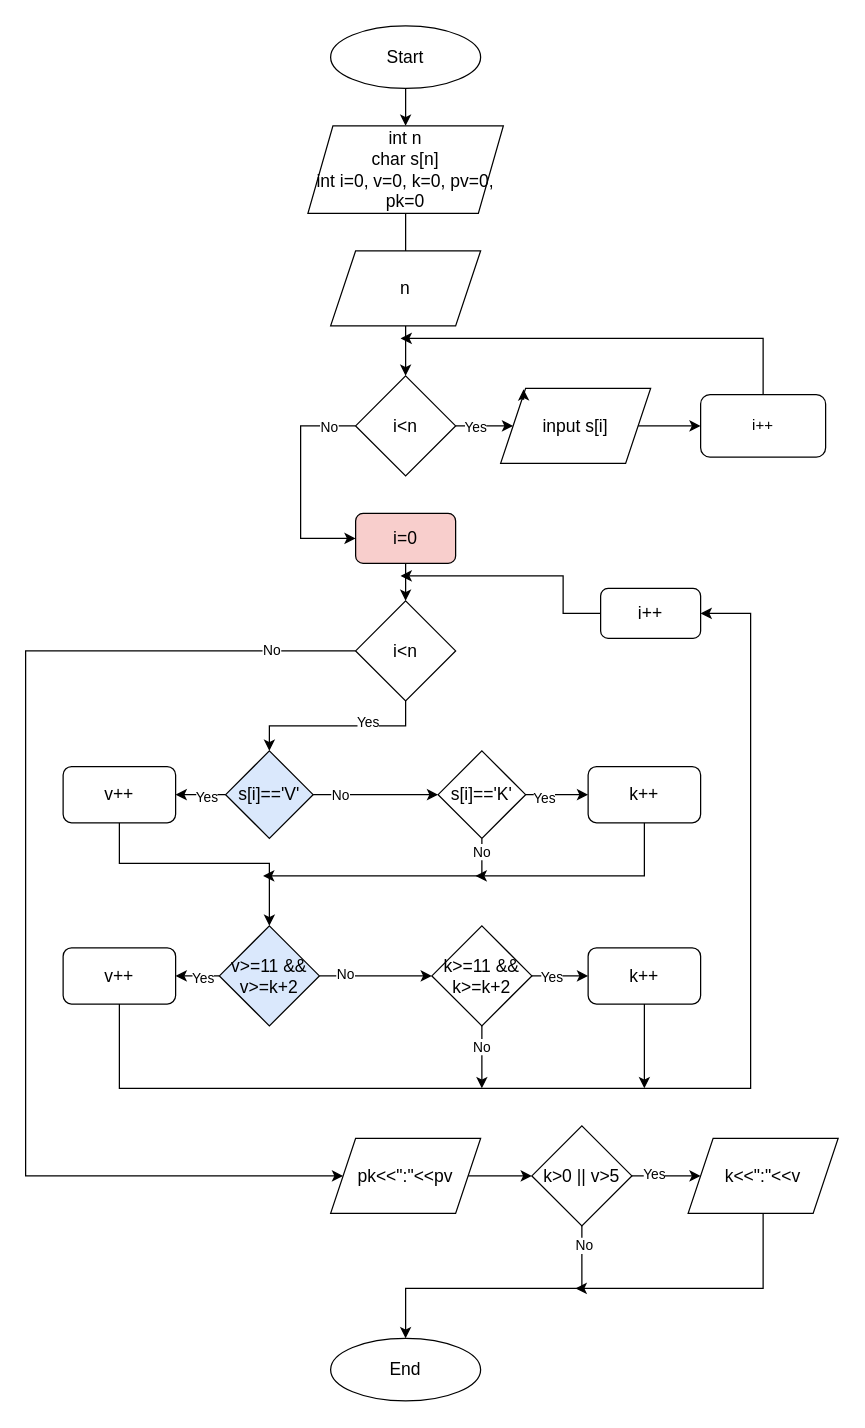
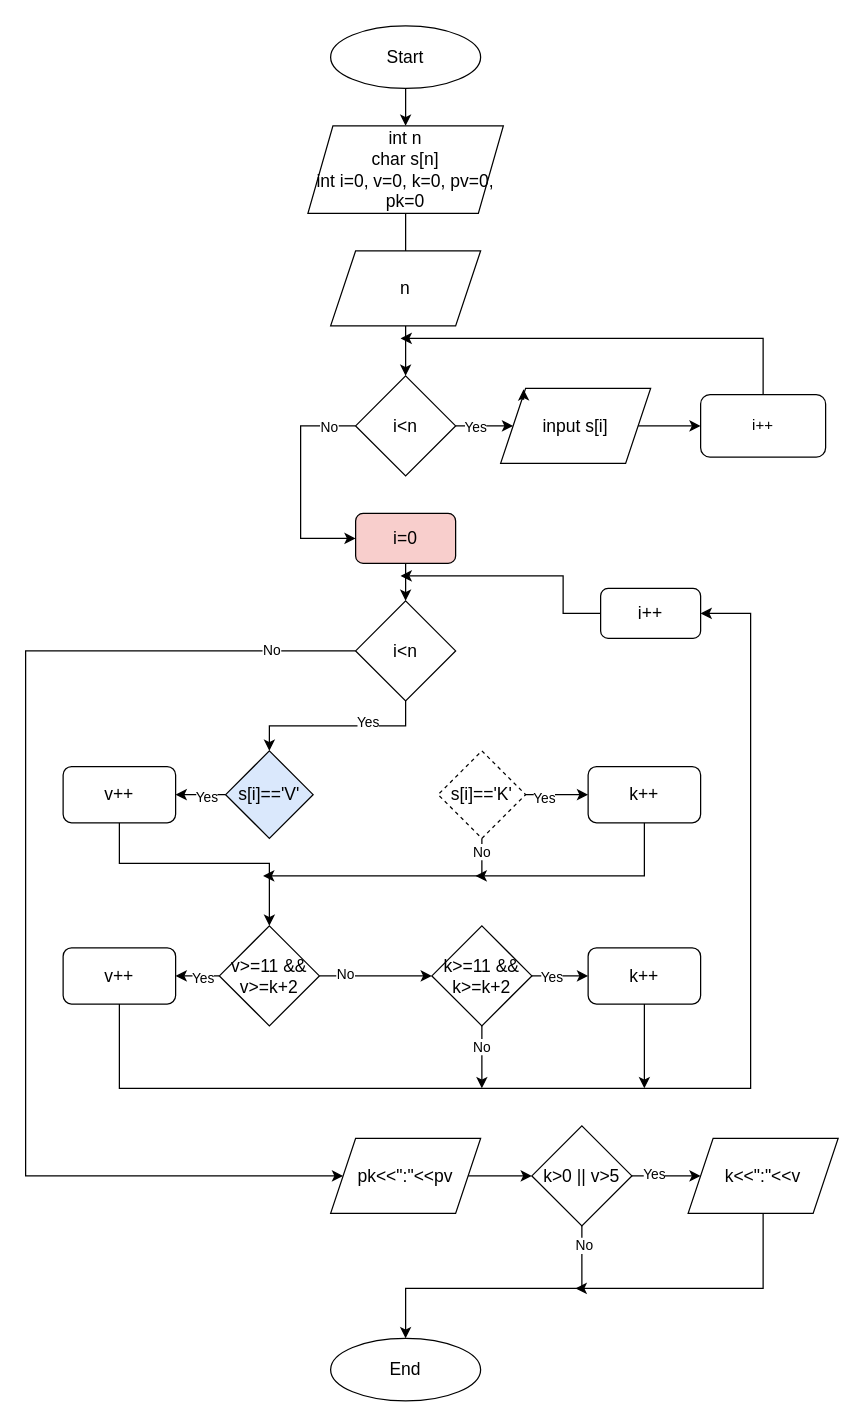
  <mxCell id="0" />
  <mxCell id="1" parent="0" />
  <mxCell id="2" value="&lt;font style=&quot;font-size: 14px;&quot;&gt;End&lt;/font&gt;" style="ellipse;whiteSpace=wrap;html=1;" vertex="1" parent="1"><mxGeometry x="264" y="1070" width="120" height="50" as="geometry" /></mxCell>
  <mxCell id="3" style="edgeStyle=orthogonalEdgeStyle;rounded=0;orthogonalLoop=1;jettySize=auto;html=1;exitX=0.5;exitY=1;exitDx=0;exitDy=0;entryX=0.5;entryY=0;entryDx=0;entryDy=0;" edge="1" parent="1" source="4" target="6"><mxGeometry relative="1" as="geometry"><mxPoint x="324" y="110" as="targetPoint" /></mxGeometry></mxCell>
  <mxCell id="4" value="&lt;font style=&quot;font-size: 14px;&quot;&gt;Start&lt;/font&gt;" style="ellipse;whiteSpace=wrap;html=1;" vertex="1" parent="1"><mxGeometry x="264" y="20" width="120" height="50" as="geometry" /></mxCell>
  <mxCell id="5" style="edgeStyle=orthogonalEdgeStyle;rounded=0;orthogonalLoop=1;jettySize=auto;html=1;exitX=0.5;exitY=1;exitDx=0;exitDy=0;entryX=0.5;entryY=0;entryDx=0;entryDy=0;" edge="1" parent="1" source="6"><mxGeometry relative="1" as="geometry"><mxPoint x="324" y="230" as="targetPoint" /></mxGeometry></mxCell>
  <mxCell id="6" value="&lt;span style=&quot;font-size: 14px;&quot;&gt;int n&lt;/span&gt;&lt;div&gt;&lt;span style=&quot;font-size: 14px;&quot;&gt;char s[n]&lt;/span&gt;&lt;/div&gt;&lt;div&gt;&lt;span style=&quot;font-size: 14px;&quot;&gt;int i=0, v=0, k=0, pv=0, pk=0&lt;/span&gt;&lt;/div&gt;" style="shape=parallelogram;perimeter=parallelogramPerimeter;whiteSpace=wrap;html=1;fixedSize=1;" vertex="1" parent="1"><mxGeometry x="245.84" y="100" width="156.33" height="70" as="geometry" /></mxCell>
  <mxCell id="7" style="edgeStyle=orthogonalEdgeStyle;rounded=0;orthogonalLoop=1;jettySize=auto;html=1;exitX=0.5;exitY=1;exitDx=0;exitDy=0;entryX=0.5;entryY=0;entryDx=0;entryDy=0;" edge="1" parent="1" source="8" target="13"><mxGeometry relative="1" as="geometry" /></mxCell>
  <mxCell id="8" value="&lt;font style=&quot;font-size: 14px;&quot;&gt;n&lt;/font&gt;" style="shape=parallelogram;perimeter=parallelogramPerimeter;whiteSpace=wrap;html=1;fixedSize=1;" vertex="1" parent="1"><mxGeometry x="264" y="200" width="120" height="60" as="geometry" /></mxCell>
  <mxCell id="9" style="edgeStyle=orthogonalEdgeStyle;rounded=0;orthogonalLoop=1;jettySize=auto;html=1;exitX=1;exitY=0.5;exitDx=0;exitDy=0;entryX=0;entryY=0.5;entryDx=0;entryDy=0;" edge="1" parent="1" source="13" target="15"><mxGeometry relative="1" as="geometry" /></mxCell>
  <mxCell id="10" value="Yes" style="edgeLabel;html=1;align=center;verticalAlign=middle;resizable=0;points=[];" vertex="1" connectable="0" parent="9"><mxGeometry x="-0.452" relative="1" as="geometry"><mxPoint as="offset" /></mxGeometry></mxCell>
  <mxCell id="11" style="edgeStyle=orthogonalEdgeStyle;rounded=0;orthogonalLoop=1;jettySize=auto;html=1;exitX=0;exitY=0.5;exitDx=0;exitDy=0;entryX=0;entryY=0.5;entryDx=0;entryDy=0;" edge="1" parent="1" source="13" target="25"><mxGeometry relative="1" as="geometry"><Array as="points"><mxPoint x="240" y="340" /><mxPoint x="240" y="430" /></Array></mxGeometry></mxCell>
  <mxCell id="12" value="No" style="edgeLabel;html=1;align=center;verticalAlign=middle;resizable=0;points=[];" vertex="1" connectable="0" parent="11"><mxGeometry x="-0.753" relative="1" as="geometry"><mxPoint as="offset" /></mxGeometry></mxCell>
  <mxCell id="13" value="&lt;font style=&quot;font-size: 14px;&quot;&gt;i&amp;lt;n&lt;/font&gt;" style="rhombus;whiteSpace=wrap;html=1;" vertex="1" parent="1"><mxGeometry x="284" y="300" width="80" height="80" as="geometry" /></mxCell>
  <mxCell id="14" style="edgeStyle=orthogonalEdgeStyle;rounded=0;orthogonalLoop=1;jettySize=auto;html=1;exitX=1;exitY=0.5;exitDx=0;exitDy=0;entryX=0;entryY=0.5;entryDx=0;entryDy=0;" edge="1" parent="1" source="15" target="17"><mxGeometry relative="1" as="geometry" /></mxCell>
  <mxCell id="15" value="&lt;font style=&quot;font-size: 14px;&quot;&gt;input s[i]&lt;/font&gt;" style="shape=parallelogram;perimeter=parallelogramPerimeter;whiteSpace=wrap;html=1;fixedSize=1;" vertex="1" parent="1"><mxGeometry x="400" y="310" width="120" height="60" as="geometry" /></mxCell>
  <mxCell id="16" style="edgeStyle=orthogonalEdgeStyle;rounded=0;orthogonalLoop=1;jettySize=auto;html=1;exitX=0.5;exitY=0;exitDx=0;exitDy=0;" edge="1" parent="1" source="17"><mxGeometry relative="1" as="geometry"><mxPoint x="320" y="270" as="targetPoint" /><Array as="points"><mxPoint x="610" y="270" /></Array></mxGeometry></mxCell>
  <mxCell id="17" value="i++" style="rounded=1;whiteSpace=wrap;html=1;" vertex="1" parent="1"><mxGeometry x="560" y="315" width="100" height="50" as="geometry" /></mxCell>
  <mxCell id="18" style="edgeStyle=orthogonalEdgeStyle;rounded=0;orthogonalLoop=1;jettySize=auto;html=1;exitX=0;exitY=0;exitDx=0;exitDy=0;entryX=0.153;entryY=0.013;entryDx=0;entryDy=0;entryPerimeter=0;" edge="1" parent="1" source="15" target="15"><mxGeometry relative="1" as="geometry" /></mxCell>
  <mxCell id="19" style="edgeStyle=orthogonalEdgeStyle;rounded=0;orthogonalLoop=1;jettySize=auto;html=1;exitX=0.5;exitY=1;exitDx=0;exitDy=0;entryX=0.5;entryY=0;entryDx=0;entryDy=0;" edge="1" parent="1" source="23" target="30"><mxGeometry relative="1" as="geometry" /></mxCell>
  <mxCell id="20" value="Yes" style="edgeLabel;html=1;align=center;verticalAlign=middle;resizable=0;points=[];" vertex="1" connectable="0" parent="19"><mxGeometry x="-0.315" y="-4" relative="1" as="geometry"><mxPoint as="offset" /></mxGeometry></mxCell>
  <mxCell id="21" style="edgeStyle=orthogonalEdgeStyle;rounded=0;orthogonalLoop=1;jettySize=auto;html=1;exitX=0;exitY=0.5;exitDx=0;exitDy=0;entryX=0;entryY=0.5;entryDx=0;entryDy=0;" edge="1" parent="1" source="23" target="57"><mxGeometry relative="1" as="geometry"><Array as="points"><mxPoint x="20" y="520" /><mxPoint x="20" y="940" /></Array></mxGeometry></mxCell>
  <mxCell id="22" value="No" style="edgeLabel;html=1;align=center;verticalAlign=middle;resizable=0;points=[];" vertex="1" connectable="0" parent="21"><mxGeometry x="-0.854" y="-1" relative="1" as="geometry"><mxPoint as="offset" /></mxGeometry></mxCell>
  <mxCell id="23" value="&lt;font style=&quot;font-size: 14px;&quot;&gt;i&amp;lt;n&lt;/font&gt;" style="rhombus;whiteSpace=wrap;html=1;" vertex="1" parent="1"><mxGeometry x="284" y="480" width="80" height="80" as="geometry" /></mxCell>
  <mxCell id="24" style="edgeStyle=orthogonalEdgeStyle;rounded=0;orthogonalLoop=1;jettySize=auto;html=1;exitX=0.5;exitY=1;exitDx=0;exitDy=0;entryX=0.5;entryY=0;entryDx=0;entryDy=0;" edge="1" parent="1" source="25" target="23"><mxGeometry relative="1" as="geometry" /></mxCell>
  <mxCell id="25" value="&lt;font style=&quot;font-size: 14px;&quot;&gt;i=0&lt;/font&gt;" style="rounded=1;whiteSpace=wrap;html=1;fillColor=#f8cecc;" vertex="1" parent="1"><mxGeometry x="284" y="410" width="80" height="40" as="geometry" /></mxCell>
- <mxCell id="26" style="edgeStyle=orthogonalEdgeStyle;rounded=0;orthogonalLoop=1;jettySize=auto;html=1;exitX=1;exitY=0.5;exitDx=0;exitDy=0;entryX=0;entryY=0.5;entryDx=0;entryDy=0;" edge="1" parent="1" source="30" target="35"><mxGeometry relative="1" as="geometry" /></mxCell>
- <mxCell id="27" value="No" style="edgeLabel;html=1;align=center;verticalAlign=middle;resizable=0;points=[];" vertex="1" connectable="0" parent="26"><mxGeometry x="-0.522" y="-3" relative="1" as="geometry"><mxPoint x="-3" y="-3" as="offset" /></mxGeometry></mxCell>
  <mxCell id="28" style="edgeStyle=orthogonalEdgeStyle;rounded=0;orthogonalLoop=1;jettySize=auto;html=1;exitX=0;exitY=0.5;exitDx=0;exitDy=0;entryX=1;entryY=0.5;entryDx=0;entryDy=0;" edge="1" parent="1" source="30" target="37"><mxGeometry relative="1" as="geometry" /></mxCell>
  <mxCell id="29" value="Yes" style="edgeLabel;html=1;align=center;verticalAlign=middle;resizable=0;points=[];" vertex="1" connectable="0" parent="28"><mxGeometry x="-0.2" y="1" relative="1" as="geometry"><mxPoint as="offset" /></mxGeometry></mxCell>
  <mxCell id="30" value="&lt;font style=&quot;font-size: 14px;&quot;&gt;s[i]=='V'&lt;/font&gt;" style="rhombus;whiteSpace=wrap;html=1;fillColor=#dae8fc;" vertex="1" parent="1"><mxGeometry x="180" y="600" width="70" height="70" as="geometry" /></mxCell>
  <mxCell id="31" style="edgeStyle=orthogonalEdgeStyle;rounded=0;orthogonalLoop=1;jettySize=auto;html=1;exitX=1;exitY=0.5;exitDx=0;exitDy=0;entryX=0;entryY=0.5;entryDx=0;entryDy=0;" edge="1" parent="1" source="35" target="39"><mxGeometry relative="1" as="geometry" /></mxCell>
  <mxCell id="32" value="Yes" style="edgeLabel;html=1;align=center;verticalAlign=middle;resizable=0;points=[];" vertex="1" connectable="0" parent="31"><mxGeometry x="-0.44" y="-2" relative="1" as="geometry"><mxPoint as="offset" /></mxGeometry></mxCell>
  <mxCell id="33" style="edgeStyle=orthogonalEdgeStyle;rounded=0;orthogonalLoop=1;jettySize=auto;html=1;exitX=0.5;exitY=1;exitDx=0;exitDy=0;" edge="1" parent="1" source="35"><mxGeometry relative="1" as="geometry"><mxPoint x="210" y="700" as="targetPoint" /><Array as="points"><mxPoint x="385" y="700" /></Array></mxGeometry></mxCell>
  <mxCell id="34" value="No" style="edgeLabel;html=1;align=center;verticalAlign=middle;resizable=0;points=[];" vertex="1" connectable="0" parent="33"><mxGeometry x="-0.906" y="-1" relative="1" as="geometry"><mxPoint as="offset" /></mxGeometry></mxCell>
- <mxCell id="35" value="&lt;font style=&quot;font-size: 14px;&quot;&gt;s[i]=='K'&lt;/font&gt;" style="rhombus;whiteSpace=wrap;html=1;" vertex="1" parent="1"><mxGeometry x="350" y="600" width="70" height="70" as="geometry" /></mxCell>
+ <mxCell id="35" value="&lt;font style=&quot;font-size: 14px;&quot;&gt;s[i]=='K'&lt;/font&gt;" style="rhombus;whiteSpace=wrap;html=1;dashed=1;" vertex="1" parent="1"><mxGeometry x="350" y="600" width="70" height="70" as="geometry" /></mxCell>
  <mxCell id="36" style="edgeStyle=orthogonalEdgeStyle;rounded=0;orthogonalLoop=1;jettySize=auto;html=1;exitX=0.5;exitY=1;exitDx=0;exitDy=0;entryX=0.5;entryY=0;entryDx=0;entryDy=0;" edge="1" parent="1" source="37" target="44"><mxGeometry relative="1" as="geometry"><Array as="points"><mxPoint x="95" y="690" /><mxPoint x="215" y="690" /></Array></mxGeometry></mxCell>
  <mxCell id="37" value="&lt;font style=&quot;font-size: 14px;&quot;&gt;v++&lt;/font&gt;" style="rounded=1;whiteSpace=wrap;html=1;" vertex="1" parent="1"><mxGeometry x="50" y="612.5" width="90" height="45" as="geometry" /></mxCell>
  <mxCell id="38" style="edgeStyle=orthogonalEdgeStyle;rounded=0;orthogonalLoop=1;jettySize=auto;html=1;exitX=0.5;exitY=1;exitDx=0;exitDy=0;" edge="1" parent="1" source="39"><mxGeometry relative="1" as="geometry"><mxPoint x="380" y="700" as="targetPoint" /><Array as="points"><mxPoint x="515" y="700" /></Array></mxGeometry></mxCell>
  <mxCell id="39" value="&lt;font style=&quot;font-size: 14px;&quot;&gt;k++&lt;/font&gt;" style="rounded=1;whiteSpace=wrap;html=1;" vertex="1" parent="1"><mxGeometry x="470" y="612.5" width="90" height="45" as="geometry" /></mxCell>
  <mxCell id="40" style="edgeStyle=orthogonalEdgeStyle;rounded=0;orthogonalLoop=1;jettySize=auto;html=1;exitX=0;exitY=0.5;exitDx=0;exitDy=0;entryX=1;entryY=0.5;entryDx=0;entryDy=0;" edge="1" parent="1" source="44" target="46"><mxGeometry relative="1" as="geometry" /></mxCell>
  <mxCell id="41" value="Yes" style="edgeLabel;html=1;align=center;verticalAlign=middle;resizable=0;points=[];" vertex="1" connectable="0" parent="40"><mxGeometry x="-0.2" y="1" relative="1" as="geometry"><mxPoint as="offset" /></mxGeometry></mxCell>
  <mxCell id="42" style="edgeStyle=orthogonalEdgeStyle;rounded=0;orthogonalLoop=1;jettySize=auto;html=1;exitX=1;exitY=0.5;exitDx=0;exitDy=0;entryX=0;entryY=0.5;entryDx=0;entryDy=0;" edge="1" parent="1" source="44" target="53"><mxGeometry relative="1" as="geometry" /></mxCell>
  <mxCell id="43" value="No" style="edgeLabel;html=1;align=center;verticalAlign=middle;resizable=0;points=[];" vertex="1" connectable="0" parent="42"><mxGeometry x="-0.556" y="2" relative="1" as="geometry"><mxPoint as="offset" /></mxGeometry></mxCell>
- <mxCell id="44" value="&lt;font style=&quot;font-size: 14px;&quot;&gt;v&amp;gt;=11 &amp;amp;&amp;amp; v&amp;gt;=k+2&lt;/font&gt;" style="rhombus;whiteSpace=wrap;html=1;fillColor=#dae8fc;" vertex="1" parent="1"><mxGeometry x="175" y="740" width="80" height="80" as="geometry" /></mxCell>
+ <mxCell id="44" value="&lt;font style=&quot;font-size: 14px;&quot;&gt;v&amp;gt;=11 &amp;amp;&amp;amp; v&amp;gt;=k+2&lt;/font&gt;" style="rhombus;whiteSpace=wrap;html=1;" vertex="1" parent="1"><mxGeometry x="175" y="740" width="80" height="80" as="geometry" /></mxCell>
  <mxCell id="45" style="edgeStyle=orthogonalEdgeStyle;rounded=0;orthogonalLoop=1;jettySize=auto;html=1;exitX=0.5;exitY=1;exitDx=0;exitDy=0;entryX=1;entryY=0.5;entryDx=0;entryDy=0;" edge="1" parent="1" source="46" target="55"><mxGeometry relative="1" as="geometry"><mxPoint x="600" y="530" as="targetPoint" /><Array as="points"><mxPoint x="95" y="870" /><mxPoint x="600" y="870" /><mxPoint x="600" y="490" /></Array></mxGeometry></mxCell>
  <mxCell id="46" value="&lt;font style=&quot;font-size: 14px;&quot;&gt;v++&lt;/font&gt;" style="rounded=1;whiteSpace=wrap;html=1;" vertex="1" parent="1"><mxGeometry x="50" y="757.5" width="90" height="45" as="geometry" /></mxCell>
  <mxCell id="47" style="edgeStyle=orthogonalEdgeStyle;rounded=0;orthogonalLoop=1;jettySize=auto;html=1;exitX=0.5;exitY=1;exitDx=0;exitDy=0;" edge="1" parent="1" source="48"><mxGeometry relative="1" as="geometry"><mxPoint x="515" y="870" as="targetPoint" /></mxGeometry></mxCell>
  <mxCell id="48" value="&lt;font style=&quot;font-size: 14px;&quot;&gt;k++&lt;/font&gt;" style="rounded=1;whiteSpace=wrap;html=1;" vertex="1" parent="1"><mxGeometry x="470" y="757.5" width="90" height="45" as="geometry" /></mxCell>
  <mxCell id="49" style="edgeStyle=orthogonalEdgeStyle;rounded=0;orthogonalLoop=1;jettySize=auto;html=1;exitX=1;exitY=0.5;exitDx=0;exitDy=0;entryX=0;entryY=0.5;entryDx=0;entryDy=0;" edge="1" parent="1" source="53" target="48"><mxGeometry relative="1" as="geometry" /></mxCell>
  <mxCell id="50" value="Yes" style="edgeLabel;html=1;align=center;verticalAlign=middle;resizable=0;points=[];" vertex="1" connectable="0" parent="49"><mxGeometry x="-0.333" relative="1" as="geometry"><mxPoint as="offset" /></mxGeometry></mxCell>
  <mxCell id="51" style="edgeStyle=orthogonalEdgeStyle;rounded=0;orthogonalLoop=1;jettySize=auto;html=1;exitX=0.5;exitY=1;exitDx=0;exitDy=0;" edge="1" parent="1" source="53"><mxGeometry relative="1" as="geometry"><mxPoint x="385" y="870" as="targetPoint" /></mxGeometry></mxCell>
  <mxCell id="52" value="No" style="edgeLabel;html=1;align=center;verticalAlign=middle;resizable=0;points=[];" vertex="1" connectable="0" parent="51"><mxGeometry x="-0.382" y="-1" relative="1" as="geometry"><mxPoint as="offset" /></mxGeometry></mxCell>
  <mxCell id="53" value="&lt;font style=&quot;font-size: 14px;&quot;&gt;k&amp;gt;=11 &amp;amp;&amp;amp; k&amp;gt;=k+2&lt;/font&gt;" style="rhombus;whiteSpace=wrap;html=1;" vertex="1" parent="1"><mxGeometry x="345" y="740" width="80" height="80" as="geometry" /></mxCell>
  <mxCell id="54" style="edgeStyle=orthogonalEdgeStyle;rounded=0;orthogonalLoop=1;jettySize=auto;html=1;exitX=0;exitY=0.5;exitDx=0;exitDy=0;" edge="1" parent="1" source="55"><mxGeometry relative="1" as="geometry"><mxPoint x="320" y="460" as="targetPoint" /><Array as="points"><mxPoint x="450" y="490" /><mxPoint x="450" y="460" /></Array></mxGeometry></mxCell>
  <mxCell id="55" value="&lt;font style=&quot;font-size: 14px;&quot;&gt;i++&lt;/font&gt;" style="rounded=1;whiteSpace=wrap;html=1;" vertex="1" parent="1"><mxGeometry x="480" y="470" width="80" height="40" as="geometry" /></mxCell>
  <mxCell id="56" style="edgeStyle=orthogonalEdgeStyle;rounded=0;orthogonalLoop=1;jettySize=auto;html=1;exitX=1;exitY=0.5;exitDx=0;exitDy=0;entryX=0;entryY=0.5;entryDx=0;entryDy=0;" edge="1" parent="1" source="57" target="62"><mxGeometry relative="1" as="geometry" /></mxCell>
  <mxCell id="57" value="&lt;font style=&quot;font-size: 14px;&quot;&gt;pk&amp;lt;&amp;lt;&quot;:&quot;&amp;lt;&amp;lt;pv&lt;/font&gt;" style="shape=parallelogram;perimeter=parallelogramPerimeter;whiteSpace=wrap;html=1;fixedSize=1;" vertex="1" parent="1"><mxGeometry x="264" y="910" width="120" height="60" as="geometry" /></mxCell>
  <mxCell id="58" style="edgeStyle=orthogonalEdgeStyle;rounded=0;orthogonalLoop=1;jettySize=auto;html=1;exitX=1;exitY=0.5;exitDx=0;exitDy=0;entryX=0;entryY=0.5;entryDx=0;entryDy=0;" edge="1" parent="1" source="62" target="64"><mxGeometry relative="1" as="geometry" /></mxCell>
  <mxCell id="59" value="Yes" style="edgeLabel;html=1;align=center;verticalAlign=middle;resizable=0;points=[];" vertex="1" connectable="0" parent="58"><mxGeometry x="-0.382" y="2" relative="1" as="geometry"><mxPoint as="offset" /></mxGeometry></mxCell>
  <mxCell id="60" style="edgeStyle=orthogonalEdgeStyle;rounded=0;orthogonalLoop=1;jettySize=auto;html=1;exitX=0.5;exitY=1;exitDx=0;exitDy=0;entryX=0.5;entryY=0;entryDx=0;entryDy=0;" edge="1" parent="1" source="62" target="2"><mxGeometry relative="1" as="geometry"><Array as="points"><mxPoint x="465" y="1030" /><mxPoint x="324" y="1030" /></Array></mxGeometry></mxCell>
  <mxCell id="61" value="No" style="edgeLabel;html=1;align=center;verticalAlign=middle;resizable=0;points=[];" vertex="1" connectable="0" parent="60"><mxGeometry x="-0.874" y="1" relative="1" as="geometry"><mxPoint as="offset" /></mxGeometry></mxCell>
  <mxCell id="62" value="&lt;font style=&quot;font-size: 14px;&quot;&gt;k&amp;gt;0 || v&amp;gt;5&lt;/font&gt;" style="rhombus;whiteSpace=wrap;html=1;" vertex="1" parent="1"><mxGeometry x="425" y="900" width="80" height="80" as="geometry" /></mxCell>
  <mxCell id="63" style="edgeStyle=orthogonalEdgeStyle;rounded=0;orthogonalLoop=1;jettySize=auto;html=1;exitX=0.5;exitY=1;exitDx=0;exitDy=0;" edge="1" parent="1" source="64"><mxGeometry relative="1" as="geometry"><mxPoint x="460" y="1030" as="targetPoint" /><Array as="points"><mxPoint x="610" y="1030" /></Array></mxGeometry></mxCell>
  <mxCell id="64" value="&lt;font style=&quot;font-size: 14px;&quot;&gt;k&amp;lt;&amp;lt;&quot;:&quot;&amp;lt;&amp;lt;v&lt;/font&gt;" style="shape=parallelogram;perimeter=parallelogramPerimeter;whiteSpace=wrap;html=1;fixedSize=1;" vertex="1" parent="1"><mxGeometry x="550" y="910" width="120" height="60" as="geometry" /></mxCell>
